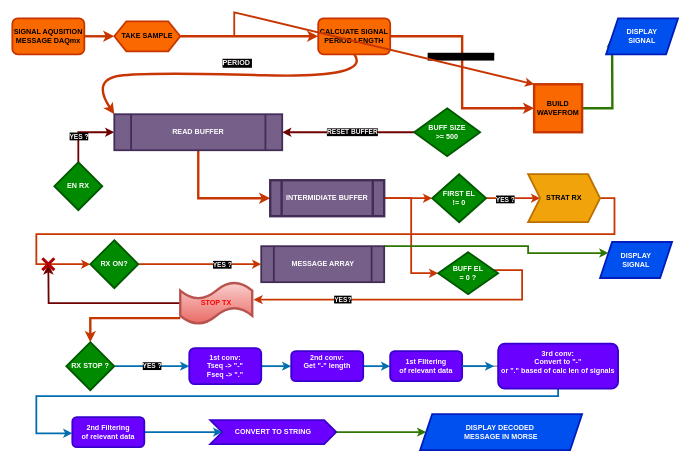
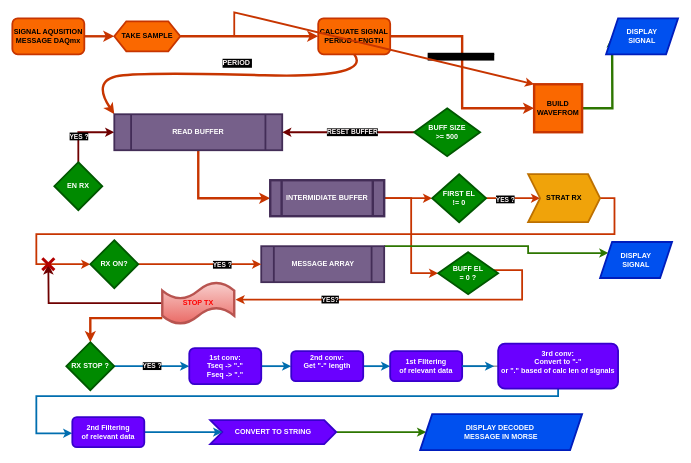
  <mxCell id="0" />
  <mxCell id="1" parent="0" />
  <mxCell id="2" style="edgeStyle=orthogonalEdgeStyle;rounded=0;orthogonalLoop=1;jettySize=auto;html=1;exitX=1;exitY=0.5;exitDx=0;exitDy=0;entryX=0;entryY=0.5;entryDx=0;entryDy=0;strokeWidth=4;fillColor=#fa6800;strokeColor=#C73500;" edge="1" parent="1" source="3" target="5"><mxGeometry relative="1" as="geometry" /></mxCell>
  <mxCell id="3" value="&lt;b&gt;SIGNAL AQUSITION MESSAGE DAQmx&lt;/b&gt;" style="rounded=1;whiteSpace=wrap;html=1;strokeWidth=3;fillColor=#fa6800;fontColor=#000000;strokeColor=#C73500;" vertex="1" parent="1"><mxGeometry x="20" y="30" width="120" height="60" as="geometry" /></mxCell>
  <mxCell id="4" style="edgeStyle=orthogonalEdgeStyle;rounded=0;orthogonalLoop=1;jettySize=auto;html=1;exitX=1;exitY=0.5;exitDx=0;exitDy=0;entryX=0;entryY=0.5;entryDx=0;entryDy=0;strokeWidth=4;fillColor=#fa6800;strokeColor=#C73500;" edge="1" parent="1" source="5" target="8"><mxGeometry relative="1" as="geometry"><Array as="points"><mxPoint x="420" y="60" /><mxPoint x="420" y="60" /></Array></mxGeometry></mxCell>
  <mxCell id="5" value="&lt;b&gt;TAKE SAMPLE&lt;/b&gt;" style="shape=hexagon;perimeter=hexagonPerimeter2;whiteSpace=wrap;html=1;fixedSize=1;strokeWidth=3;fillColor=#fa6800;fontColor=#000000;strokeColor=#C73500;" vertex="1" parent="1"><mxGeometry x="190" y="35" width="110" height="50" as="geometry" /></mxCell>
  <mxCell id="6" style="edgeStyle=orthogonalEdgeStyle;rounded=0;orthogonalLoop=1;jettySize=auto;html=1;entryX=0;entryY=0.5;entryDx=0;entryDy=0;strokeWidth=4;fillColor=#fa6800;strokeColor=#C73500;" edge="1" parent="1" source="8" target="10"><mxGeometry relative="1" as="geometry" /></mxCell>
  <mxCell id="7" value="&lt;b&gt;FIRST &amp;amp; LAST POINT&lt;/b&gt;" style="edgeLabel;html=1;align=center;verticalAlign=middle;resizable=0;points=[];labelBackgroundColor=#000000;" vertex="1" connectable="0" parent="6"><mxGeometry x="-0.15" y="-3" relative="1" as="geometry"><mxPoint as="offset" /></mxGeometry></mxCell>
  <mxCell id="8" value="&lt;b&gt;CALCUATE SIGNAL&lt;br&gt;PERIOD LENGTH&lt;br&gt;&lt;/b&gt;" style="rounded=1;whiteSpace=wrap;html=1;strokeWidth=3;fillColor=#fa6800;fontColor=#000000;strokeColor=#C73500;" vertex="1" parent="1"><mxGeometry x="530" y="30" width="120" height="60" as="geometry" /></mxCell>
  <mxCell id="9" style="edgeStyle=orthogonalEdgeStyle;rounded=0;orthogonalLoop=1;jettySize=auto;html=1;strokeWidth=4;fillColor=#60a917;strokeColor=#2D7600;" edge="1" parent="1" source="10"><mxGeometry relative="1" as="geometry"><mxPoint x="1020" y="60" as="targetPoint" /></mxGeometry></mxCell>
  <mxCell id="10" value="&lt;b&gt;BUILD&lt;br&gt;WAVEFROM&lt;/b&gt;" style="whiteSpace=wrap;html=1;aspect=fixed;strokeWidth=4;fillColor=#fa6800;fontColor=#000000;strokeColor=#C73500;" vertex="1" parent="1"><mxGeometry x="890" y="140" width="80" height="80" as="geometry" /></mxCell>
  <mxCell id="11" value="" style="endArrow=classic;html=1;rounded=0;entryX=0;entryY=0;entryDx=0;entryDy=0;strokeWidth=3;fillColor=#fa6800;strokeColor=#C73500;" edge="1" parent="1" target="10"><mxGeometry width="50" height="50" relative="1" as="geometry"><mxPoint x="390" y="60" as="sourcePoint" /><mxPoint x="680" y="150" as="targetPoint" /><Array as="points"><mxPoint x="390" y="20" /></Array></mxGeometry></mxCell>
  <mxCell id="12" value="&lt;b&gt;DISPLAY&lt;br&gt;SIGNAL&lt;/b&gt;" style="shape=parallelogram;perimeter=parallelogramPerimeter;whiteSpace=wrap;html=1;fixedSize=1;strokeWidth=3;fillColor=#0050ef;fontColor=#ffffff;strokeColor=#001DBC;" vertex="1" parent="1"><mxGeometry x="1010" y="30" width="120" height="60" as="geometry" /></mxCell>
  <mxCell id="13" value="" style="curved=1;endArrow=classic;html=1;rounded=0;exitX=0.5;exitY=1;exitDx=0;exitDy=0;strokeWidth=4;entryX=0;entryY=0;entryDx=0;entryDy=0;fillColor=#fa6800;strokeColor=#C73500;" edge="1" parent="1" source="8" target="19"><mxGeometry width="50" height="50" relative="1" as="geometry"><mxPoint x="430" y="80" as="sourcePoint" /><mxPoint x="20" y="170" as="targetPoint" /><Array as="points"><mxPoint x="620" y="130" /><mxPoint x="260" y="120" /><mxPoint x="150" y="130" /></Array></mxGeometry></mxCell>
  <mxCell id="14" value="&lt;b&gt;PERIOD&amp;nbsp;&lt;/b&gt;" style="text;html=1;align=center;verticalAlign=middle;resizable=0;points=[];autosize=1;strokeColor=none;fillColor=none;labelBackgroundColor=#000000;fontColor=#FCF5F5;" vertex="1" parent="1"><mxGeometry x="360" y="90" width="70" height="30" as="geometry" /></mxCell>
  <mxCell id="15" style="edgeStyle=orthogonalEdgeStyle;rounded=0;orthogonalLoop=1;jettySize=auto;html=1;exitX=0.5;exitY=0;exitDx=0;exitDy=0;entryX=0;entryY=0.5;entryDx=0;entryDy=0;strokeWidth=3;fillColor=#a20025;strokeColor=#6F0000;" edge="1" parent="1" source="17" target="19"><mxGeometry relative="1" as="geometry" /></mxCell>
  <mxCell id="16" value="YES ?" style="edgeLabel;html=1;align=center;verticalAlign=middle;resizable=0;points=[];fontStyle=1;labelBackgroundColor=#000000;fontColor=#FCF5F5;" vertex="1" connectable="0" parent="15"><mxGeometry x="-0.197" relative="1" as="geometry"><mxPoint as="offset" /></mxGeometry></mxCell>
  <mxCell id="17" value="&lt;b&gt;EN RX&lt;/b&gt;" style="rhombus;whiteSpace=wrap;html=1;strokeWidth=3;fillColor=#008a00;fontColor=#ffffff;strokeColor=#005700;" vertex="1" parent="1"><mxGeometry x="90" y="270" width="80" height="80" as="geometry" /></mxCell>
  <mxCell id="18" style="edgeStyle=orthogonalEdgeStyle;rounded=0;orthogonalLoop=1;jettySize=auto;html=1;entryX=0;entryY=0.5;entryDx=0;entryDy=0;strokeWidth=4;fillColor=#fa6800;strokeColor=#C73500;" edge="1" parent="1" source="19" target="25"><mxGeometry relative="1" as="geometry" /></mxCell>
  <mxCell id="19" value="&lt;b&gt;READ BUFFER&lt;/b&gt;" style="shape=process;whiteSpace=wrap;html=1;backgroundOutline=1;strokeWidth=3;fillColor=#76608a;fontColor=#ffffff;strokeColor=#432D57;" vertex="1" parent="1"><mxGeometry x="190" y="190" width="280" height="60" as="geometry" /></mxCell>
  <mxCell id="20" style="edgeStyle=orthogonalEdgeStyle;rounded=0;orthogonalLoop=1;jettySize=auto;html=1;exitX=0;exitY=0.5;exitDx=0;exitDy=0;entryX=1;entryY=0.5;entryDx=0;entryDy=0;strokeWidth=3;fillColor=#a20025;strokeColor=#6F0000;" edge="1" parent="1" source="22" target="19"><mxGeometry relative="1" as="geometry"><mxPoint x="580" y="220" as="targetPoint" /></mxGeometry></mxCell>
  <mxCell id="21" value="RESET BUFFER" style="edgeLabel;html=1;align=center;verticalAlign=middle;resizable=0;points=[];fontStyle=1;labelBackgroundColor=#000000;fontColor=#FCF5F5;" vertex="1" connectable="0" parent="20"><mxGeometry x="-0.056" y="-1" relative="1" as="geometry"><mxPoint as="offset" /></mxGeometry></mxCell>
  <mxCell id="22" value="&lt;b&gt;BUFF SIZE&lt;br&gt;&amp;gt;= 500&lt;/b&gt;" style="rhombus;whiteSpace=wrap;html=1;strokeWidth=3;fillColor=#008a00;fontColor=#ffffff;strokeColor=#005700;" vertex="1" parent="1"><mxGeometry x="690" y="180" width="110" height="80" as="geometry" /></mxCell>
  <mxCell id="23" style="edgeStyle=orthogonalEdgeStyle;rounded=0;orthogonalLoop=1;jettySize=auto;html=1;entryX=0;entryY=0.5;entryDx=0;entryDy=0;strokeWidth=3;fillColor=#fa6800;strokeColor=#C73500;" edge="1" parent="1" source="25" target="28"><mxGeometry relative="1" as="geometry" /></mxCell>
  <mxCell id="24" style="edgeStyle=orthogonalEdgeStyle;rounded=0;orthogonalLoop=1;jettySize=auto;html=1;exitX=1;exitY=0.5;exitDx=0;exitDy=0;entryX=0;entryY=0.5;entryDx=0;entryDy=0;strokeWidth=3;fillColor=#fa6800;strokeColor=#C73500;" edge="1" parent="1" source="25" target="38"><mxGeometry relative="1" as="geometry" /></mxCell>
  <mxCell id="25" value="&lt;b&gt;INTERMIDIATE BUFFER&lt;/b&gt;" style="shape=process;whiteSpace=wrap;html=1;backgroundOutline=1;strokeWidth=4;fillColor=#76608a;fontColor=#ffffff;strokeColor=#432D57;" vertex="1" parent="1"><mxGeometry x="450" y="300" width="190" height="60" as="geometry" /></mxCell>
  <mxCell id="26" style="edgeStyle=orthogonalEdgeStyle;rounded=0;orthogonalLoop=1;jettySize=auto;html=1;strokeWidth=3;fillColor=#fa6800;strokeColor=#C73500;" edge="1" parent="1" source="28"><mxGeometry relative="1" as="geometry"><mxPoint x="900" y="330" as="targetPoint" /></mxGeometry></mxCell>
  <mxCell id="27" value="&lt;b&gt;YES ?&lt;/b&gt;" style="edgeLabel;html=1;align=center;verticalAlign=middle;resizable=0;points=[];labelBackgroundColor=#000000;fontColor=#FCF5F5;" vertex="1" connectable="0" parent="26"><mxGeometry x="-0.31" y="-1" relative="1" as="geometry"><mxPoint as="offset" /></mxGeometry></mxCell>
  <mxCell id="28" value="&lt;b&gt;FIRST EL&lt;br&gt;!= 0&lt;/b&gt;" style="rhombus;whiteSpace=wrap;html=1;strokeWidth=3;fillColor=#008a00;fontColor=#ffffff;strokeColor=#005700;" vertex="1" parent="1"><mxGeometry x="720" y="290" width="90" height="80" as="geometry" /></mxCell>
  <mxCell id="29" style="edgeStyle=orthogonalEdgeStyle;rounded=0;orthogonalLoop=1;jettySize=auto;html=1;strokeWidth=3;entryX=0;entryY=0.5;entryDx=0;entryDy=0;fillColor=#fa6800;strokeColor=#C73500;" edge="1" parent="1" source="30" target="35"><mxGeometry relative="1" as="geometry"><mxPoint x="110" y="440" as="targetPoint" /><Array as="points"><mxPoint x="1024" y="330" /><mxPoint x="1024" y="390" /><mxPoint x="60" y="390" /><mxPoint x="60" y="440" /></Array></mxGeometry></mxCell>
  <mxCell id="30" value="&lt;b&gt;STRAT RX&lt;/b&gt;" style="shape=step;perimeter=stepPerimeter;whiteSpace=wrap;html=1;fixedSize=1;strokeWidth=3;fillColor=#f0a30a;fontColor=#000000;strokeColor=#BD7000;" vertex="1" parent="1"><mxGeometry x="880" y="290" width="120" height="80" as="geometry" /></mxCell>
  <mxCell id="31" style="edgeStyle=orthogonalEdgeStyle;rounded=0;orthogonalLoop=1;jettySize=auto;html=1;entryX=0;entryY=0.25;entryDx=0;entryDy=0;strokeWidth=3;fillColor=#60a917;strokeColor=#2D7600;" edge="1" parent="1" source="32" target="59"><mxGeometry relative="1" as="geometry"><Array as="points"><mxPoint x="880" y="410" /><mxPoint x="880" y="422" /></Array></mxGeometry></mxCell>
  <mxCell id="32" value="&lt;b&gt;MESSAGE ARRAY&lt;/b&gt;" style="shape=process;whiteSpace=wrap;html=1;backgroundOutline=1;strokeWidth=3;fillColor=#76608a;strokeColor=#432D57;fontColor=#ffffff;" vertex="1" parent="1"><mxGeometry x="435" y="410" width="205" height="60" as="geometry" /></mxCell>
  <mxCell id="33" style="edgeStyle=orthogonalEdgeStyle;rounded=0;orthogonalLoop=1;jettySize=auto;html=1;exitX=1;exitY=0.5;exitDx=0;exitDy=0;entryX=0;entryY=0.5;entryDx=0;entryDy=0;strokeWidth=3;fillColor=#fa6800;strokeColor=#C73500;" edge="1" parent="1" source="35" target="32"><mxGeometry relative="1" as="geometry" /></mxCell>
  <mxCell id="34" value="YES ?" style="edgeLabel;html=1;align=center;verticalAlign=middle;resizable=0;points=[];fontStyle=1;labelBackgroundColor=#000000;fontColor=#FCF5F5;" vertex="1" connectable="0" parent="33"><mxGeometry x="0.356" relative="1" as="geometry"><mxPoint as="offset" /></mxGeometry></mxCell>
  <mxCell id="35" value="&lt;b&gt;RX ON?&lt;br&gt;&lt;/b&gt;" style="rhombus;whiteSpace=wrap;html=1;strokeWidth=3;fillColor=#008a00;fontColor=#ffffff;strokeColor=#005700;" vertex="1" parent="1"><mxGeometry x="150" y="400" width="80" height="80" as="geometry" /></mxCell>
  <mxCell id="36" style="edgeStyle=orthogonalEdgeStyle;rounded=0;orthogonalLoop=1;jettySize=auto;html=1;strokeWidth=3;entryX=1.018;entryY=0.416;entryDx=0;entryDy=0;entryPerimeter=0;fillColor=#fa6800;strokeColor=#C73500;" edge="1" parent="1" source="38" target="41"><mxGeometry relative="1" as="geometry"><mxPoint x="590" y="500" as="targetPoint" /><Array as="points"><mxPoint x="870" y="450" /><mxPoint x="870" y="499" /></Array></mxGeometry></mxCell>
  <mxCell id="37" value="YES?" style="edgeLabel;html=1;align=center;verticalAlign=middle;resizable=0;points=[];fontStyle=1;labelBackgroundColor=#000000;fontColor=#FCF5F5;" vertex="1" connectable="0" parent="36"><mxGeometry x="0.454" y="-1" relative="1" as="geometry"><mxPoint as="offset" /></mxGeometry></mxCell>
  <mxCell id="38" value="&lt;b&gt;BUFF EL&lt;br&gt;= 0 ?&lt;br&gt;&lt;/b&gt;" style="rhombus;whiteSpace=wrap;html=1;strokeWidth=3;fillColor=#008a00;fontColor=#ffffff;strokeColor=#005700;" vertex="1" parent="1"><mxGeometry x="730" y="420" width="100" height="70" as="geometry" /></mxCell>
  <mxCell id="39" style="edgeStyle=orthogonalEdgeStyle;rounded=0;orthogonalLoop=1;jettySize=auto;html=1;endSize=8;strokeWidth=3;fillColor=#a20025;strokeColor=#6F0000;" edge="1" parent="1" source="41"><mxGeometry relative="1" as="geometry"><mxPoint x="80" y="440" as="targetPoint" /></mxGeometry></mxCell>
  <mxCell id="40" style="edgeStyle=orthogonalEdgeStyle;rounded=0;orthogonalLoop=1;jettySize=auto;html=1;entryX=0.5;entryY=0;entryDx=0;entryDy=0;strokeWidth=4;fillColor=#fa6800;strokeColor=#C73500;" edge="1" parent="1" source="41" target="45"><mxGeometry relative="1" as="geometry"><Array as="points"><mxPoint x="150" y="530" /></Array></mxGeometry></mxCell>
- <mxCell id="41" value="&lt;b&gt;&lt;font color=&quot;#ff0000&quot;&gt;STOP TX&lt;/font&gt;&lt;/b&gt;" style="shape=tape;whiteSpace=wrap;html=1;strokeWidth=4;fillColor=#f8cecc;gradientColor=#ea6b66;strokeColor=#b85450;" vertex="1" parent="1"><mxGeometry x="300" y="470" width="120" height="70" as="geometry" /></mxCell>
+ <mxCell id="41" value="&lt;b&gt;&lt;font color=&quot;#ff0000&quot;&gt;STOP TX&lt;/font&gt;&lt;/b&gt;" style="shape=tape;whiteSpace=wrap;html=1;strokeWidth=4;fillColor=#f8cecc;gradientColor=#ea6b66;strokeColor=#b85450;" vertex="1" parent="1"><mxGeometry x="270" y="470" width="120" height="70" as="geometry" /></mxCell>
  <mxCell id="42" value="" style="endArrow=none;html=1;rounded=0;strokeWidth=5;fillColor=#e51400;strokeColor=#B20000;" edge="1" parent="1"><mxGeometry width="50" height="50" relative="1" as="geometry"><mxPoint x="90" y="450" as="sourcePoint" /><mxPoint x="70" y="430" as="targetPoint" /><Array as="points" /></mxGeometry></mxCell>
  <mxCell id="43" value="" style="endArrow=none;html=1;rounded=0;strokeWidth=5;fillColor=#e51400;strokeColor=#B20000;" edge="1" parent="1"><mxGeometry width="50" height="50" relative="1" as="geometry"><mxPoint x="70" y="450" as="sourcePoint" /><mxPoint x="90" y="430" as="targetPoint" /><Array as="points"><mxPoint x="80" y="440" /></Array></mxGeometry></mxCell>
  <mxCell id="44" value="&lt;b&gt;YES ?&lt;/b&gt;" style="edgeStyle=orthogonalEdgeStyle;rounded=0;orthogonalLoop=1;jettySize=auto;html=1;exitX=1;exitY=0.5;exitDx=0;exitDy=0;strokeWidth=3;entryX=0;entryY=0.5;entryDx=0;entryDy=0;fillColor=#1ba1e2;strokeColor=#006EAF;labelBackgroundColor=#000000;fontColor=#FCF5F5;" edge="1" parent="1" source="45" target="47"><mxGeometry relative="1" as="geometry"><mxPoint x="310" y="609.889" as="targetPoint" /></mxGeometry></mxCell>
  <mxCell id="45" value="&lt;b&gt;RX STOP ?&lt;/b&gt;" style="rhombus;whiteSpace=wrap;html=1;strokeWidth=3;fillColor=#008a00;fontColor=#ffffff;strokeColor=#005700;" vertex="1" parent="1"><mxGeometry x="110" y="570" width="80" height="80" as="geometry" /></mxCell>
  <mxCell id="46" style="edgeStyle=orthogonalEdgeStyle;rounded=0;orthogonalLoop=1;jettySize=auto;html=1;entryX=0;entryY=0.5;entryDx=0;entryDy=0;strokeWidth=3;fillColor=#1ba1e2;strokeColor=#006EAF;" edge="1" parent="1" source="47" target="49"><mxGeometry relative="1" as="geometry" /></mxCell>
  <mxCell id="47" value="&lt;b&gt;1st conv:&lt;br&gt;Tseq -&amp;gt; &quot;-&quot;&lt;br&gt;Fseq -&amp;gt; &quot;.&quot;&lt;br&gt;&lt;/b&gt;" style="rounded=1;whiteSpace=wrap;html=1;strokeWidth=3;fillColor=#6a00ff;fontColor=#ffffff;strokeColor=#3700CC;" vertex="1" parent="1"><mxGeometry x="315" y="580" width="120" height="60" as="geometry" /></mxCell>
  <mxCell id="48" style="edgeStyle=orthogonalEdgeStyle;rounded=0;orthogonalLoop=1;jettySize=auto;html=1;exitX=1;exitY=0.5;exitDx=0;exitDy=0;entryX=0;entryY=0.5;entryDx=0;entryDy=0;strokeWidth=3;fillColor=#1ba1e2;strokeColor=#006EAF;" edge="1" parent="1" source="49" target="51"><mxGeometry relative="1" as="geometry" /></mxCell>
  <mxCell id="49" value="&lt;b&gt;2nd conv:&lt;br&gt;Get &quot;-&quot; length&lt;br&gt;&lt;br&gt;&lt;/b&gt;" style="rounded=1;whiteSpace=wrap;html=1;strokeWidth=3;fillColor=#6a00ff;fontColor=#ffffff;strokeColor=#3700CC;" vertex="1" parent="1"><mxGeometry x="485" y="585" width="120" height="50" as="geometry" /></mxCell>
  <mxCell id="50" value="" style="edgeStyle=orthogonalEdgeStyle;rounded=0;orthogonalLoop=1;jettySize=auto;html=1;" edge="1" parent="1" source="51"><mxGeometry relative="1" as="geometry"><mxPoint x="850" y="610" as="targetPoint" /></mxGeometry></mxCell>
  <mxCell id="51" value="&lt;b&gt;1st FIltering&lt;br&gt;of relevant data&lt;br&gt;&lt;/b&gt;" style="rounded=1;whiteSpace=wrap;html=1;strokeWidth=3;fillColor=#6a00ff;fontColor=#ffffff;strokeColor=#3700CC;" vertex="1" parent="1"><mxGeometry x="650" y="585" width="120" height="50" as="geometry" /></mxCell>
  <mxCell id="52" style="edgeStyle=orthogonalEdgeStyle;rounded=0;orthogonalLoop=1;jettySize=auto;html=1;strokeWidth=3;fillColor=#1ba1e2;strokeColor=#006EAF;" edge="1" parent="1" source="53" target="58"><mxGeometry relative="1" as="geometry"><mxPoint x="70" y="760" as="targetPoint" /><Array as="points"><mxPoint x="930" y="660" /><mxPoint x="60" y="660" /><mxPoint x="60" y="722" /></Array></mxGeometry></mxCell>
  <mxCell id="53" value="&lt;b&gt;3rd conv:&lt;br&gt;Convert to &quot;-&quot;&lt;br&gt;or &quot;.&quot; based of calc len of signals&lt;br&gt;&lt;br&gt;&lt;/b&gt;" style="rounded=1;whiteSpace=wrap;html=1;strokeWidth=3;fillColor=#6a00ff;fontColor=#ffffff;strokeColor=#3700CC;" vertex="1" parent="1"><mxGeometry x="830" y="572.5" width="200" height="75" as="geometry" /></mxCell>
  <mxCell id="54" style="edgeStyle=orthogonalEdgeStyle;rounded=0;orthogonalLoop=1;jettySize=auto;html=1;exitX=1;exitY=0.5;exitDx=0;exitDy=0;entryX=-0.033;entryY=0.5;entryDx=0;entryDy=0;entryPerimeter=0;strokeWidth=3;fillColor=#1ba1e2;strokeColor=#006EAF;" edge="1" parent="1" source="51" target="53"><mxGeometry relative="1" as="geometry" /></mxCell>
  <mxCell id="55" style="edgeStyle=orthogonalEdgeStyle;rounded=0;orthogonalLoop=1;jettySize=auto;html=1;entryX=0;entryY=0.5;entryDx=0;entryDy=0;strokeWidth=3;fillColor=#60a917;strokeColor=#2D7600;" edge="1" parent="1" source="56" target="60"><mxGeometry relative="1" as="geometry" /></mxCell>
  <mxCell id="56" value="&lt;b&gt;CONVERT TO STRING&lt;/b&gt;" style="shape=step;perimeter=stepPerimeter;whiteSpace=wrap;html=1;fixedSize=1;strokeWidth=3;fillColor=#6a00ff;fontColor=#ffffff;strokeColor=#3700CC;" vertex="1" parent="1"><mxGeometry x="350" y="700" width="210" height="40" as="geometry" /></mxCell>
  <mxCell id="57" style="edgeStyle=orthogonalEdgeStyle;rounded=0;orthogonalLoop=1;jettySize=auto;html=1;entryX=0;entryY=0.5;entryDx=0;entryDy=0;strokeWidth=3;fillColor=#1ba1e2;strokeColor=#006EAF;" edge="1" parent="1" source="58" target="56"><mxGeometry relative="1" as="geometry" /></mxCell>
  <mxCell id="58" value="&lt;b&gt;2nd Filtering&lt;br&gt;of relevant data&lt;br&gt;&lt;/b&gt;" style="rounded=1;whiteSpace=wrap;html=1;strokeWidth=3;fillColor=#6a00ff;fontColor=#ffffff;strokeColor=#3700CC;" vertex="1" parent="1"><mxGeometry x="120" y="695" width="120" height="50" as="geometry" /></mxCell>
  <mxCell id="59" value="&lt;b&gt;DISPLAY&lt;br&gt;SIGNAL&lt;/b&gt;" style="shape=parallelogram;perimeter=parallelogramPerimeter;whiteSpace=wrap;html=1;fixedSize=1;strokeWidth=3;fillColor=#0050ef;fontColor=#ffffff;strokeColor=#001DBC;" vertex="1" parent="1"><mxGeometry x="1000" y="403" width="120" height="60" as="geometry" /></mxCell>
  <mxCell id="60" value="&lt;b&gt;DISPLAY DECODED&amp;nbsp;&lt;br&gt;MESSAGE IN MORSE&lt;br&gt;&lt;/b&gt;" style="shape=parallelogram;perimeter=parallelogramPerimeter;whiteSpace=wrap;html=1;fixedSize=1;strokeWidth=3;fillColor=#0050ef;fontColor=#ffffff;strokeColor=#001DBC;" vertex="1" parent="1"><mxGeometry x="700" y="690" width="270" height="60" as="geometry" /></mxCell>
